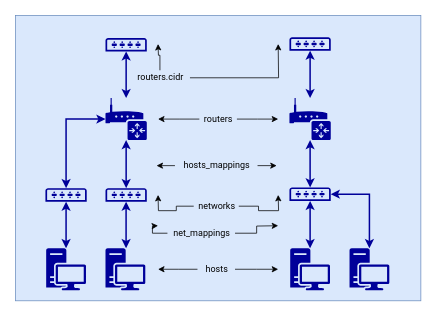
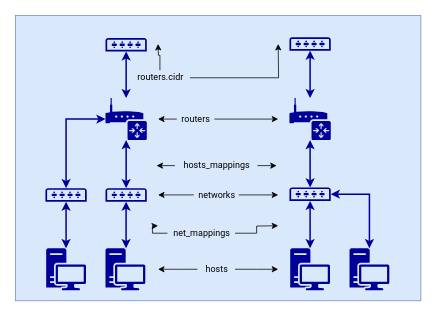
  <mxCell id="0" />
  <mxCell id="1" value="background" style="" parent="0" />
  <mxCell id="2" value="" style="rounded=0;whiteSpace=wrap;html=1;labelBackgroundColor=none;fontSize=12;noLabel=1;fontColor=none;fillColor=none;strokeColor=#FFFFFF;fontFamily=Roboto;fontSource=https%3A%2F%2Ffonts.googleapis.com%2Fcss%3Ffamily%3DRoboto;" parent="1" vertex="1"><mxGeometry width="540" height="380" as="geometry" x="20" y="20" /></mxCell>
  <mxCell id="3" value="" style="rounded=0;whiteSpace=wrap;html=1;fillColor=#dae8fc;strokeColor=#6c8ebf;fontFamily=Roboto;fontSource=https%3A%2F%2Ffonts.googleapis.com%2Fcss%3Ffamily%3DRoboto;fontSize=12;" parent="1" vertex="1"><mxGeometry width="540" height="380" as="geometry" x="20" y="20" /></mxCell>
  <mxCell id="4" value="" style="pointerEvents=1;shadow=0;dashed=0;html=1;strokeColor=none;labelPosition=left;verticalLabelPosition=bottom;verticalAlign=top;outlineConnect=0;align=right;shape=mxgraph.office.devices.switch;spacingLeft=0;spacingBottom=0;spacingTop=0;spacing=0;spacingRight=-15;fontSize=12;labelBackgroundColor=#E6E6E6;fillColor=#000099;fontFamily=Roboto;fontSource=https%3A%2F%2Ffonts.googleapis.com%2Fcss%3Ffamily%3DRoboto;" vertex="1" parent="1"><mxGeometry x="140" y="250" width="55" height="18" as="geometry" /></mxCell>
  <mxCell id="5" value="" style="pointerEvents=1;shadow=0;dashed=0;html=1;strokeColor=none;labelPosition=center;verticalLabelPosition=bottom;verticalAlign=top;outlineConnect=0;align=center;shape=mxgraph.office.devices.workstation;fillColor=#000099;fontFamily=Roboto;fontSource=https%3A%2F%2Ffonts.googleapis.com%2Fcss%3Ffamily%3DRoboto;fontSize=12;" vertex="1" parent="1"><mxGeometry x="140" y="330" width="53" height="56" as="geometry" /></mxCell>
  <mxCell id="6" style="edgeStyle=orthogonalEdgeStyle;rounded=0;orthogonalLoop=1;jettySize=auto;html=1;startArrow=classic;startFill=1;strokeWidth=2;fontColor=#33FF33;strokeColor=#000099;fontFamily=Roboto;fontSource=https%3A%2F%2Ffonts.googleapis.com%2Fcss%3Ffamily%3DRoboto;fontSize=12;" edge="1" parent="1" source="15" target="4"><mxGeometry relative="1" as="geometry"><mxPoint x="150" y="168" as="sourcePoint" /><mxPoint x="97.5" y="270" as="targetPoint" /></mxGeometry></mxCell>
  <mxCell id="7" style="edgeStyle=orthogonalEdgeStyle;rounded=0;orthogonalLoop=1;jettySize=auto;html=1;startArrow=classic;startFill=1;strokeWidth=2;fontColor=#33FF33;strokeColor=#000099;fontFamily=Roboto;fontSource=https%3A%2F%2Ffonts.googleapis.com%2Fcss%3Ffamily%3DRoboto;fontSize=12;" edge="1" parent="1" source="14" target="12"><mxGeometry relative="1" as="geometry"><mxPoint x="90" y="276" as="sourcePoint" /><mxPoint x="90" y="340" as="targetPoint" /></mxGeometry></mxCell>
  <mxCell id="8" value="" style="pointerEvents=1;shadow=0;dashed=0;html=1;strokeColor=none;labelPosition=center;verticalLabelPosition=bottom;verticalAlign=top;outlineConnect=0;align=center;shape=mxgraph.office.devices.workstation;fillColor=#000099;fontFamily=Roboto;fontSource=https%3A%2F%2Ffonts.googleapis.com%2Fcss%3Ffamily%3DRoboto;fontSize=12;" vertex="1" parent="1"><mxGeometry x="465" y="330" width="53" height="56" as="geometry" /></mxCell>
  <mxCell id="9" style="edgeStyle=orthogonalEdgeStyle;rounded=0;orthogonalLoop=1;jettySize=auto;html=1;startArrow=classic;startFill=1;strokeWidth=2;fontColor=#33FF33;strokeColor=#000099;fontFamily=Roboto;fontSource=https%3A%2F%2Ffonts.googleapis.com%2Fcss%3Ffamily%3DRoboto;fontSize=12;" edge="1" parent="1" source="43" target="8"><mxGeometry relative="1" as="geometry"><mxPoint x="500" y="267" as="sourcePoint" /><mxPoint x="500" y="330" as="targetPoint" /></mxGeometry></mxCell>
  <mxCell id="10" style="edgeStyle=orthogonalEdgeStyle;rounded=0;orthogonalLoop=1;jettySize=auto;html=1;startArrow=classic;startFill=1;strokeWidth=2;fontColor=#33FF33;strokeColor=#000099;fontFamily=Roboto;fontSource=https%3A%2F%2Ffonts.googleapis.com%2Fcss%3Ffamily%3DRoboto;fontSize=12;" edge="1" parent="1"><mxGeometry relative="1" as="geometry"><mxPoint x="167.42" y="268" as="sourcePoint" /><mxPoint x="167.42" y="330" as="targetPoint" /></mxGeometry></mxCell>
  <mxCell id="11" value="sandbox" parent="0" />
  <mxCell id="12" value="" style="pointerEvents=1;shadow=0;dashed=0;html=1;strokeColor=none;labelPosition=center;verticalLabelPosition=bottom;verticalAlign=top;outlineConnect=0;align=center;shape=mxgraph.office.devices.workstation;fillColor=#000099;fontFamily=Roboto;fontSource=https%3A%2F%2Ffonts.googleapis.com%2Fcss%3Ffamily%3DRoboto;fontSize=12;" parent="11" vertex="1"><mxGeometry x="61" y="330" width="53" height="56" as="geometry" /></mxCell>
  <mxCell id="13" value="" style="pointerEvents=1;shadow=0;dashed=0;html=1;strokeColor=none;labelPosition=center;verticalLabelPosition=bottom;verticalAlign=top;outlineConnect=0;align=center;shape=mxgraph.office.devices.workstation;fillColor=#000099;fontFamily=Roboto;fontSource=https%3A%2F%2Ffonts.googleapis.com%2Fcss%3Ffamily%3DRoboto;fontSize=12;" parent="11" vertex="1"><mxGeometry x="386" y="330" width="53" height="56" as="geometry" /></mxCell>
  <mxCell id="14" value="" style="pointerEvents=1;shadow=0;dashed=0;html=1;strokeColor=none;labelPosition=left;verticalLabelPosition=bottom;verticalAlign=top;outlineConnect=0;align=right;shape=mxgraph.office.devices.switch;spacingLeft=0;spacingBottom=0;spacingTop=0;spacing=0;spacingRight=-15;fontSize=12;labelBackgroundColor=#E6E6E6;fillColor=#000099;fontFamily=Roboto;fontSource=https%3A%2F%2Ffonts.googleapis.com%2Fcss%3Ffamily%3DRoboto;" parent="11" vertex="1"><mxGeometry x="60" y="250" width="55" height="18" as="geometry" /></mxCell>
  <mxCell id="15" value="" style="pointerEvents=1;shadow=0;dashed=0;html=1;strokeColor=none;labelPosition=center;verticalLabelPosition=bottom;verticalAlign=top;outlineConnect=0;align=center;shape=mxgraph.office.devices.router;fillColor=#000099;fontFamily=Roboto;fontSource=https%3A%2F%2Ffonts.googleapis.com%2Fcss%3Ffamily%3DRoboto;fontSize=12;" parent="11" vertex="1"><mxGeometry x="140" y="130" width="55" height="56" as="geometry" /></mxCell>
  <mxCell id="16" value="" style="pointerEvents=1;shadow=0;dashed=0;html=1;strokeColor=none;labelPosition=center;verticalLabelPosition=bottom;verticalAlign=top;outlineConnect=0;align=center;shape=mxgraph.office.devices.router;fillColor=#000099;fontFamily=Roboto;fontSource=https%3A%2F%2Ffonts.googleapis.com%2Fcss%3Ffamily%3DRoboto;fontSize=12;" parent="11" vertex="1"><mxGeometry x="385" y="130" width="55" height="56" as="geometry" /></mxCell>
  <mxCell id="17" value="" style="pointerEvents=1;shadow=0;dashed=0;html=1;strokeColor=none;labelPosition=center;verticalLabelPosition=bottom;verticalAlign=top;outlineConnect=0;align=center;shape=mxgraph.office.devices.switch;fillColor=#000099;fontFamily=Roboto;fontSource=https%3A%2F%2Ffonts.googleapis.com%2Fcss%3Ffamily%3DRoboto;fontSize=12;" parent="11" vertex="1"><mxGeometry x="140" y="50" width="55" height="18" as="geometry" /></mxCell>
  <mxCell id="18" value="" style="pointerEvents=1;shadow=0;dashed=0;html=1;strokeColor=none;labelPosition=center;verticalLabelPosition=bottom;verticalAlign=top;outlineConnect=0;align=center;shape=mxgraph.office.devices.switch;fillColor=#000099;fontFamily=Roboto;fontSource=https%3A%2F%2Ffonts.googleapis.com%2Fcss%3Ffamily%3DRoboto;fontSize=12;" parent="11" vertex="1"><mxGeometry x="385" y="49" width="55" height="18" as="geometry" /></mxCell>
  <mxCell id="19" style="edgeStyle=orthogonalEdgeStyle;rounded=0;orthogonalLoop=1;jettySize=auto;html=1;startArrow=classic;startFill=1;strokeWidth=2;fontColor=#33FF33;strokeColor=#000099;fontFamily=Roboto;fontSource=https%3A%2F%2Ffonts.googleapis.com%2Fcss%3Ffamily%3DRoboto;fontSize=12;" parent="11" source="43" target="13" edge="1"><mxGeometry relative="1" as="geometry" /></mxCell>
  <mxCell id="20" style="edgeStyle=orthogonalEdgeStyle;rounded=0;orthogonalLoop=1;jettySize=auto;html=1;startArrow=classic;startFill=1;strokeWidth=2;fontColor=#33FF33;strokeColor=#000099;fontFamily=Roboto;fontSource=https%3A%2F%2Ffonts.googleapis.com%2Fcss%3Ffamily%3DRoboto;fontSize=12;" parent="11" source="15" target="14" edge="1"><mxGeometry relative="1" as="geometry" /></mxCell>
  <mxCell id="21" style="edgeStyle=orthogonalEdgeStyle;rounded=0;orthogonalLoop=1;jettySize=auto;html=1;startArrow=classic;startFill=1;strokeWidth=2;fontColor=#33FF33;strokeColor=#000099;fontFamily=Roboto;fontSource=https%3A%2F%2Ffonts.googleapis.com%2Fcss%3Ffamily%3DRoboto;fontSize=12;" parent="11" source="16" target="43" edge="1"><mxGeometry relative="1" as="geometry" /></mxCell>
  <mxCell id="22" style="edgeStyle=orthogonalEdgeStyle;rounded=0;orthogonalLoop=1;jettySize=auto;html=1;startArrow=classic;startFill=1;strokeWidth=2;fontColor=#33FF33;strokeColor=#000099;fontFamily=Roboto;fontSource=https%3A%2F%2Ffonts.googleapis.com%2Fcss%3Ffamily%3DRoboto;fontSize=12;" parent="11" source="17" target="15" edge="1"><mxGeometry relative="1" as="geometry" /></mxCell>
  <mxCell id="23" style="edgeStyle=orthogonalEdgeStyle;rounded=0;orthogonalLoop=1;jettySize=auto;html=1;startArrow=classic;startFill=1;strokeWidth=2;fontColor=#33FF33;strokeColor=#000099;fontFamily=Roboto;fontSource=https%3A%2F%2Ffonts.googleapis.com%2Fcss%3Ffamily%3DRoboto;fontSize=12;" parent="11" source="18" target="16" edge="1"><mxGeometry relative="1" as="geometry" /></mxCell>
  <mxCell id="24" style="edgeStyle=orthogonalEdgeStyle;rounded=0;jumpSize=6;orthogonalLoop=1;jettySize=auto;html=1;startSize=6;endArrow=classic;endFill=1;endSize=6;strokeWidth=1;fontFamily=Roboto;fontSource=https%3A%2F%2Ffonts.googleapis.com%2Fcss%3Ffamily%3DRoboto;fontSize=12;" parent="11" source="26" edge="1"><mxGeometry relative="1" as="geometry"><mxPoint x="370" y="358" as="targetPoint" /></mxGeometry></mxCell>
  <mxCell id="25" style="edgeStyle=orthogonalEdgeStyle;rounded=0;jumpSize=6;orthogonalLoop=1;jettySize=auto;html=1;startSize=6;endArrow=classic;endFill=1;endSize=6;strokeWidth=1;fontFamily=Roboto;fontSource=https%3A%2F%2Ffonts.googleapis.com%2Fcss%3Ffamily%3DRoboto;fontSize=12;" parent="11" source="26" edge="1"><mxGeometry relative="1" as="geometry"><mxPoint x="210" y="358" as="targetPoint" /></mxGeometry></mxCell>
  <mxCell id="26" value="hosts" style="text;html=1;align=center;verticalAlign=middle;resizable=0;points=[];autosize=1;fontFamily=Roboto;fontSource=https%3A%2F%2Ffonts.googleapis.com%2Fcss%3Ffamily%3DRoboto;fontSize=12;" parent="11" vertex="1"><mxGeometry x="262.5" y="348" width="50" height="20" as="geometry" /></mxCell>
  <mxCell id="27" style="edgeStyle=orthogonalEdgeStyle;rounded=0;jumpSize=6;orthogonalLoop=1;jettySize=auto;html=1;startSize=6;endArrow=classic;endFill=1;endSize=6;strokeWidth=1;fontFamily=Roboto;fontSource=https%3A%2F%2Ffonts.googleapis.com%2Fcss%3Ffamily%3DRoboto;fontSize=12;" parent="11" source="29" edge="1"><mxGeometry relative="1" as="geometry"><mxPoint x="370" y="300" as="targetPoint" /></mxGeometry></mxCell>
  <mxCell id="28" style="edgeStyle=orthogonalEdgeStyle;rounded=0;jumpSize=6;orthogonalLoop=1;jettySize=auto;html=1;startSize=6;endArrow=classic;endFill=1;endSize=6;strokeWidth=1;fontFamily=Roboto;fontSource=https%3A%2F%2Ffonts.googleapis.com%2Fcss%3Ffamily%3DRoboto;fontSize=12;" parent="11" source="29" edge="1"><mxGeometry relative="1" as="geometry"><mxPoint x="210" y="300" as="targetPoint" /></mxGeometry></mxCell>
  <mxCell id="29" value="net_mappings" style="text;html=1;align=center;verticalAlign=middle;resizable=0;points=[];autosize=1;fontFamily=Roboto;fontSource=https%3A%2F%2Ffonts.googleapis.com%2Fcss%3Ffamily%3DRoboto;fontSize=12;" parent="11" vertex="1"><mxGeometry x="222.5" y="300" width="90" height="20" as="geometry" /></mxCell>
  <mxCell id="30" style="edgeStyle=orthogonalEdgeStyle;rounded=0;jumpSize=6;orthogonalLoop=1;jettySize=auto;html=1;startSize=6;endArrow=classic;endFill=1;endSize=6;strokeWidth=1;fontFamily=Roboto;fontSource=https%3A%2F%2Ffonts.googleapis.com%2Fcss%3Ffamily%3DRoboto;fontSize=12;" parent="11" source="32" edge="1"><mxGeometry relative="1" as="geometry"><mxPoint x="368" y="220" as="targetPoint" /></mxGeometry></mxCell>
  <mxCell id="31" style="edgeStyle=orthogonalEdgeStyle;rounded=0;jumpSize=6;orthogonalLoop=1;jettySize=auto;html=1;startSize=6;endArrow=classic;endFill=1;endSize=6;strokeWidth=1;fontFamily=Roboto;fontSource=https%3A%2F%2Ffonts.googleapis.com%2Fcss%3Ffamily%3DRoboto;fontSize=12;" parent="11" source="32" edge="1"><mxGeometry relative="1" as="geometry"><mxPoint x="208" y="220" as="targetPoint" /></mxGeometry></mxCell>
  <mxCell id="32" value="&lt;div style=&quot;font-size: 12px;&quot;&gt;hosts_mappings&lt;/div&gt;" style="text;html=1;align=center;verticalAlign=middle;resizable=0;points=[];autosize=1;fontFamily=Roboto;fontSource=https%3A%2F%2Ffonts.googleapis.com%2Fcss%3Ffamily%3DRoboto;fontSize=12;" parent="11" vertex="1"><mxGeometry x="232.5" y="210" width="110" height="20" as="geometry" /></mxCell>
  <mxCell id="33" style="edgeStyle=orthogonalEdgeStyle;rounded=0;jumpSize=6;orthogonalLoop=1;jettySize=auto;html=1;startSize=6;endArrow=classic;endFill=1;endSize=6;strokeWidth=1;fontFamily=Roboto;fontSource=https%3A%2F%2Ffonts.googleapis.com%2Fcss%3Ffamily%3DRoboto;fontSize=12;" parent="11" source="35" edge="1"><mxGeometry relative="1" as="geometry"><mxPoint x="370" y="259" as="targetPoint" /></mxGeometry></mxCell>
  <mxCell id="34" style="edgeStyle=orthogonalEdgeStyle;rounded=0;jumpSize=6;orthogonalLoop=1;jettySize=auto;html=1;startSize=6;endArrow=classic;endFill=1;endSize=6;strokeWidth=1;fontFamily=Roboto;fontSource=https%3A%2F%2Ffonts.googleapis.com%2Fcss%3Ffamily%3DRoboto;fontSize=12;" parent="11" source="35" edge="1"><mxGeometry relative="1" as="geometry"><mxPoint x="210" y="259" as="targetPoint" /></mxGeometry></mxCell>
- <mxCell id="35" value="networks" style="text;html=1;align=center;verticalAlign=middle;resizable=0;points=[];autosize=1;fontFamily=Roboto;fontSource=https%3A%2F%2Ffonts.googleapis.com%2Fcss%3Ffamily%3DRoboto;fontSize=12;" parent="11" vertex="1"><mxGeometry x="257.5" y="264" width="60" height="20" as="geometry" /></mxCell>
+ <mxCell id="35" value="networks" style="text;html=1;align=center;verticalAlign=middle;resizable=0;points=[];autosize=1;fontFamily=Roboto;fontSource=https%3A%2F%2Ffonts.googleapis.com%2Fcss%3Ffamily%3DRoboto;fontSize=12;" parent="11" vertex="1"><mxGeometry x="257.5" y="249" width="60" height="20" as="geometry" /></mxCell>
  <mxCell id="36" style="edgeStyle=orthogonalEdgeStyle;rounded=0;jumpSize=6;orthogonalLoop=1;jettySize=auto;html=1;startSize=6;endArrow=classic;endFill=1;endSize=6;strokeWidth=1;fontFamily=Roboto;fontSource=https%3A%2F%2Ffonts.googleapis.com%2Fcss%3Ffamily%3DRoboto;fontSize=12;" parent="11" source="38" edge="1"><mxGeometry relative="1" as="geometry"><mxPoint x="370" y="158" as="targetPoint" /></mxGeometry></mxCell>
  <mxCell id="37" style="edgeStyle=orthogonalEdgeStyle;rounded=0;jumpSize=6;orthogonalLoop=1;jettySize=auto;html=1;startSize=6;endArrow=classic;endFill=1;endSize=6;strokeWidth=1;fontFamily=Roboto;fontSource=https%3A%2F%2Ffonts.googleapis.com%2Fcss%3Ffamily%3DRoboto;fontSize=12;" parent="11" source="38" edge="1"><mxGeometry relative="1" as="geometry"><mxPoint x="210" y="158" as="targetPoint" /></mxGeometry></mxCell>
- <mxCell id="38" value="routers" style="text;html=1;align=center;verticalAlign=middle;resizable=0;points=[];autosize=1;fontFamily=Roboto;fontSource=https%3A%2F%2Ffonts.googleapis.com%2Fcss%3Ffamily%3DRoboto;fontSize=12;" parent="11" vertex="1"><mxGeometry x="265" y="148" width="50" height="20" as="geometry" /></mxCell>
+ <mxCell id="38" value="routers" style="text;html=1;align=center;verticalAlign=middle;resizable=0;points=[];autosize=1;fontFamily=Roboto;fontSource=https%3A%2F%2Ffonts.googleapis.com%2Fcss%3Ffamily%3DRoboto;fontSize=12;" parent="11" vertex="1"><mxGeometry x="235" y="148" width="50" height="20" as="geometry" /></mxCell>
  <mxCell id="39" style="edgeStyle=orthogonalEdgeStyle;rounded=0;jumpSize=6;orthogonalLoop=1;jettySize=auto;html=1;startSize=6;endArrow=classic;endFill=1;endSize=6;strokeWidth=1;fontFamily=Roboto;fontSource=https%3A%2F%2Ffonts.googleapis.com%2Fcss%3Ffamily%3DRoboto;fontSize=12;" parent="11" source="41" edge="1"><mxGeometry relative="1" as="geometry"><mxPoint x="370" y="58" as="targetPoint" /></mxGeometry></mxCell>
  <mxCell id="40" style="edgeStyle=orthogonalEdgeStyle;rounded=0;jumpSize=6;orthogonalLoop=1;jettySize=auto;html=1;startSize=6;endArrow=classic;endFill=1;endSize=6;strokeWidth=1;fontFamily=Roboto;fontSource=https%3A%2F%2Ffonts.googleapis.com%2Fcss%3Ffamily%3DRoboto;fontSize=12;" parent="11" source="41" edge="1"><mxGeometry relative="1" as="geometry"><mxPoint x="210" y="58" as="targetPoint" /></mxGeometry></mxCell>
  <mxCell id="41" value="routers.cidr" style="text;html=1;align=center;verticalAlign=middle;resizable=0;points=[];autosize=1;fontFamily=Roboto;fontSource=https%3A%2F%2Ffonts.googleapis.com%2Fcss%3Ffamily%3DRoboto;fontSize=12;" parent="11" vertex="1"><mxGeometry x="172.5" y="93" width="80" height="20" as="geometry" /></mxCell>
  <mxCell id="42" style="edgeStyle=orthogonalEdgeStyle;rounded=0;jumpSize=6;orthogonalLoop=1;jettySize=auto;html=1;exitX=0.5;exitY=1;exitDx=0;exitDy=0;startSize=6;endArrow=classic;endFill=1;endSize=6;strokeWidth=1;fontFamily=Roboto;fontSource=https%3A%2F%2Ffonts.googleapis.com%2Fcss%3Ffamily%3DRoboto;fontSize=12;" parent="11" edge="1"><mxGeometry relative="1" as="geometry"><mxPoint x="315" y="400" as="sourcePoint" /><mxPoint x="315" y="400" as="targetPoint" /></mxGeometry></mxCell>
  <mxCell id="43" value="" style="pointerEvents=1;shadow=0;dashed=0;html=1;strokeColor=none;labelPosition=right;verticalLabelPosition=bottom;verticalAlign=top;outlineConnect=0;align=left;shape=mxgraph.office.devices.switch;spacing=0;spacingLeft=-15;fontSize=12;labelBackgroundColor=#E6E6E6;fillColor=#000099;fontFamily=Roboto;fontSource=https%3A%2F%2Ffonts.googleapis.com%2Fcss%3Ffamily%3DRoboto;" parent="11" vertex="1"><mxGeometry x="385" y="249" width="55" height="18" as="geometry" /></mxCell>
